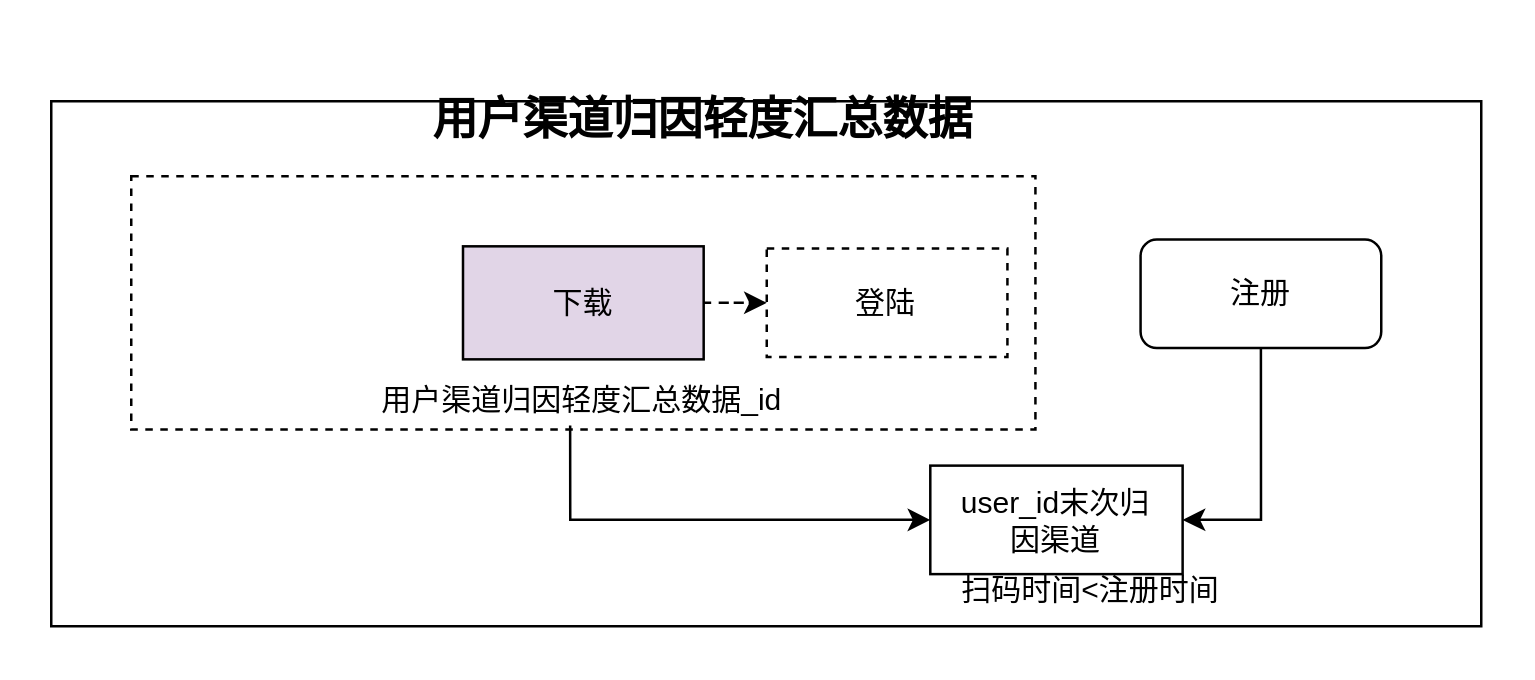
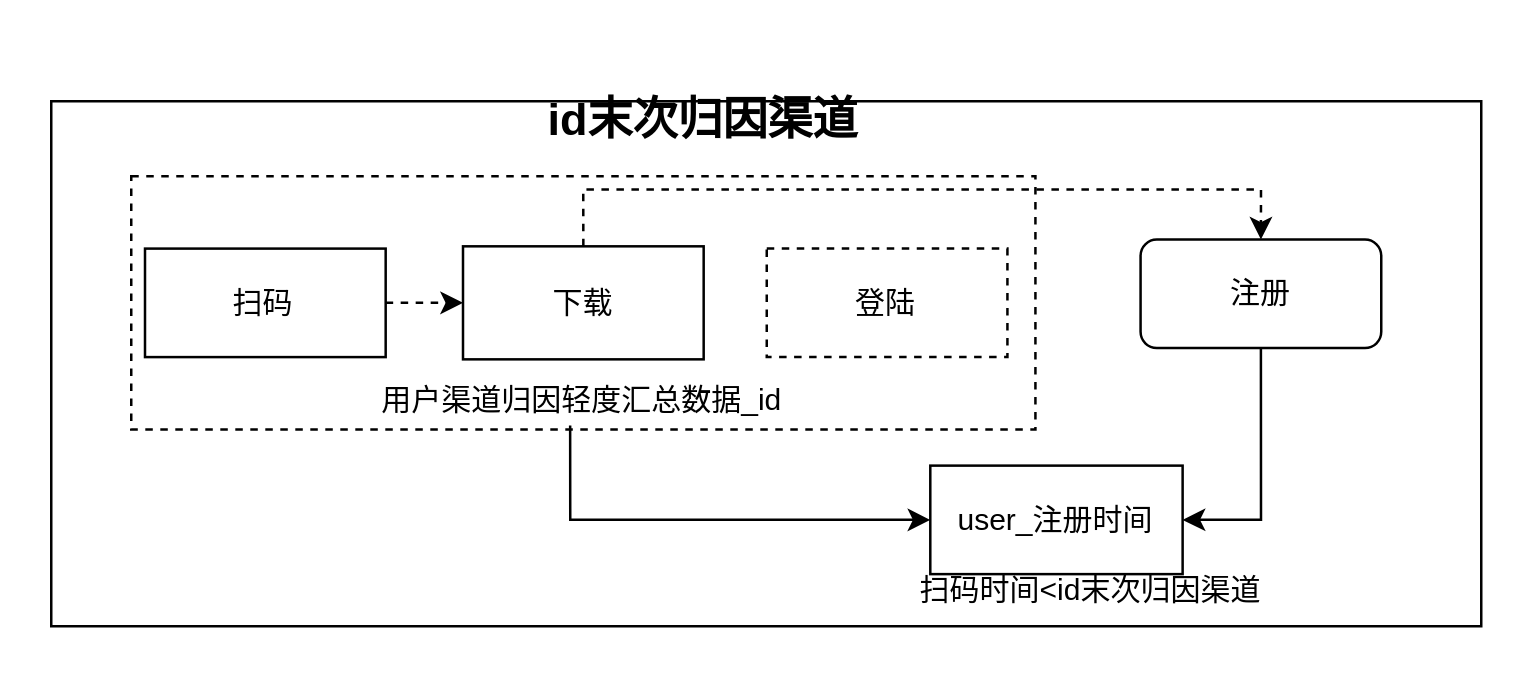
  <mxCell id="0" />
  <mxCell id="1" parent="0" />
  <mxCell id="2" value="" style="rounded=0;whiteSpace=wrap;html=1;strokeColor=#000000;fontSize=18;fontStyle=0" diagramCategory="general" diagramName="Rectangle" vertex="1" parent="1"><mxGeometry x="20" y="40" width="572" height="210" as="geometry" /></mxCell>
- <mxCell id="3" value="用户渠道归因轻度汇总数据" style="text;html=1;strokeColor=none;fillColor=none;align=center;verticalAlign=middle;whiteSpace=wrap;rounded=0;fontSize=18;fontStyle=1" diagramCategory="general" diagramName="text" vertex="1" parent="1"><mxGeometry x="158" y="20" width="246" height="55" as="geometry" /></mxCell>
+ <mxCell id="3" value="id末次归因渠道" style="text;html=1;strokeColor=none;fillColor=none;align=center;verticalAlign=middle;whiteSpace=wrap;rounded=0;fontSize=18;fontStyle=1" diagramCategory="general" diagramName="text" vertex="1" parent="1"><mxGeometry x="158" y="20" width="246" height="55" as="geometry" /></mxCell>
  <mxCell id="4" value="" style="group" connectable="0" vertex="1" parent="1"><mxGeometry x="52" y="70" width="500" height="170" as="geometry" /></mxCell>
- <mxCell id="5" value="扫码时间&amp;lt;注册时间" style="text;html=1;strokeColor=none;fillColor=none;align=center;verticalAlign=middle;whiteSpace=wrap;rounded=0;dashed=1;fontSize=12;" diagramCategory="general" diagramName="text" vertex="1" parent="4"><mxGeometry x="302.083" y="165.278" width="163.75" as="geometry" /></mxCell>
+ <mxCell id="5" value="扫码时间&amp;lt;id末次归因渠道" style="text;html=1;strokeColor=none;fillColor=none;align=center;verticalAlign=middle;whiteSpace=wrap;rounded=0;dashed=1;fontSize=12;" diagramCategory="general" diagramName="text" vertex="1" parent="4"><mxGeometry x="302.083" y="165.278" width="163.75" as="geometry" /></mxCell>
  <mxCell id="6" value="" style="rounded=0;whiteSpace=wrap;html=1;dashed=1;fontSize=14;" diagramCategory="general" diagramName="Rectangle" vertex="1" parent="4"><mxGeometry width="361.674" height="101.277" as="geometry" /></mxCell>
  <mxCell id="7" value="登陆" style="rounded=0;whiteSpace=wrap;html=1;dashed=1;" diagramCategory="general" diagramName="Rectangle" vertex="1" parent="4"><mxGeometry x="254.204" y="28.936" width="96.274" height="43.404" as="geometry" /></mxCell>
- <mxCell id="8" style="edgeStyle=orthogonalEdgeStyle;rounded=0;orthogonalLoop=1;jettySize=auto;html=1;entryX=0;entryY=0.5;entryDx=0;entryDy=0;fontSize=14;dashed=1;" edge="1" parent="4" source="9" target="7"><mxGeometry relative="1" as="geometry" /></mxCell>
- <mxCell id="9" value="下载" style="rounded=0;whiteSpace=wrap;html=1;fillColor=#e1d5e7;" diagramCategory="general" diagramName="Rectangle" vertex="1" parent="4"><mxGeometry x="132.701" y="28.032" width="96.272" height="45.213" as="geometry" /></mxCell>
+ <mxCell id="9" value="下载" style="rounded=0;whiteSpace=wrap;html=1;" diagramCategory="general" diagramName="Rectangle" vertex="1" parent="4"><mxGeometry x="132.701" y="28.032" width="96.272" height="45.213" as="geometry" /></mxCell>
+ <mxCell id="10" style="edgeStyle=orthogonalEdgeStyle;rounded=0;orthogonalLoop=1;jettySize=auto;html=1;exitX=1;exitY=0.5;exitDx=0;exitDy=0;entryX=0;entryY=0.5;entryDx=0;entryDy=0;fontSize=14;dashed=1;" edge="1" parent="4" source="11" target="9"><mxGeometry relative="1" as="geometry" /></mxCell>
+ <mxCell id="11" value="扫码" style="rounded=0;whiteSpace=wrap;html=1;" diagramCategory="general" diagramName="Rectangle" vertex="1" parent="4"><mxGeometry x="5.498" y="28.936" width="96.274" height="43.404" as="geometry" /></mxCell>
  <mxCell id="12" value="&lt;font style=&quot;font-size: 12px;&quot;&gt;用户渠道归因轻度汇总数据_id&lt;/font&gt;" style="text;html=1;strokeColor=none;fillColor=none;align=center;verticalAlign=middle;whiteSpace=wrap;rounded=0;dashed=1;fontSize=14;" diagramCategory="general" diagramName="text" vertex="1" parent="4"><mxGeometry x="80.434" y="81.925" width="200.816" height="14.465" as="geometry" /></mxCell>
  <mxCell id="13" value="注册" style="whiteSpace=wrap;html=1;rounded=1;" diagramCategory="general" diagramName="Rectangle" vertex="1" parent="4"><mxGeometry x="403.726" y="25.319" width="96.274" height="43.404" as="geometry" /></mxCell>
+ <mxCell id="14" style="edgeStyle=orthogonalEdgeStyle;rounded=0;orthogonalLoop=1;jettySize=auto;html=1;exitX=0.5;exitY=0;exitDx=0;exitDy=0;entryX=0.5;entryY=0;entryDx=0;entryDy=0;fontSize=14;dashed=1;" edge="1" parent="4" source="9" target="13"><mxGeometry relative="1" as="geometry" /></mxCell>
  <mxCell id="15" value="" style="rounded=0;whiteSpace=wrap;html=1;fontSize=14;" diagramCategory="general" diagramName="Rectangle" vertex="1" parent="4"><mxGeometry x="319.622" y="115.745" width="100.932" height="43.404" as="geometry" /></mxCell>
  <mxCell id="16" style="edgeStyle=orthogonalEdgeStyle;rounded=0;orthogonalLoop=1;jettySize=auto;html=1;entryX=0;entryY=0.5;entryDx=0;entryDy=0;fontSize=14;" edge="1" parent="4" target="15"><mxGeometry relative="1" as="geometry"><mxPoint x="175.556" y="99.655" as="sourcePoint" /><Array as="points"><mxPoint x="175.556" y="137.759" /></Array></mxGeometry></mxCell>
  <mxCell id="17" style="edgeStyle=orthogonalEdgeStyle;rounded=0;orthogonalLoop=1;jettySize=auto;html=1;exitX=0.5;exitY=1;exitDx=0;exitDy=0;entryX=1;entryY=0.5;entryDx=0;entryDy=0;fontSize=14;" edge="1" parent="4" source="13" target="15"><mxGeometry relative="1" as="geometry" /></mxCell>
- <mxCell id="18" value="&lt;font style=&quot;font-size: 12px;&quot;&gt;user_id末次归因渠道&lt;/font&gt;" style="text;html=1;strokeColor=none;fillColor=none;align=center;verticalAlign=middle;whiteSpace=wrap;rounded=0;dashed=1;" diagramCategory="general" diagramName="text" vertex="1" parent="4"><mxGeometry x="328.033" y="137.447" width="84.11" as="geometry" /></mxCell>
+ <mxCell id="18" value="&lt;font style=&quot;font-size: 12px;&quot;&gt;user_注册时间&lt;/font&gt;" style="text;html=1;strokeColor=none;fillColor=none;align=center;verticalAlign=middle;whiteSpace=wrap;rounded=0;dashed=1;" diagramCategory="general" diagramName="text" vertex="1" parent="4"><mxGeometry x="328.033" y="137.447" width="84.11" as="geometry" /></mxCell>
